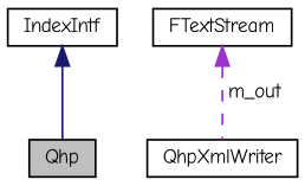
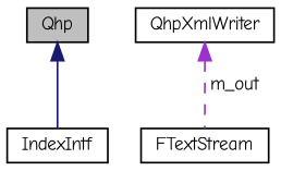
  digraph {
    fontname="Comic Neue"
    node [color=black fillcolor=white fontname="Comic Neue" fontsize=10 shape=record style=filled]
    edge [dir=back fontname="Comic Neue" fontsize=10 labelfontname=Helvetica labelfontsize=10]
    n1 [fillcolor=grey75 fontcolor=black height=0.2 label=Qhp width=0.4]
    n2 [height=0.2 label=IndexIntf width=0.4]
    n3 [height=0.2 label=QhpXmlWriter width=0.4]
    n4 [height=0.2 label=FTextStream width=0.4]
-   n2 -> n1 [color=midnightblue style=solid]
-   n4 -> n3 [color=darkorchid3 label=" m_out" style=dashed]
+   n1 -> n2 [color=midnightblue style=solid]
+   n3 -> n4 [color=darkorchid3 label=" m_out" style=dashed]
  }
